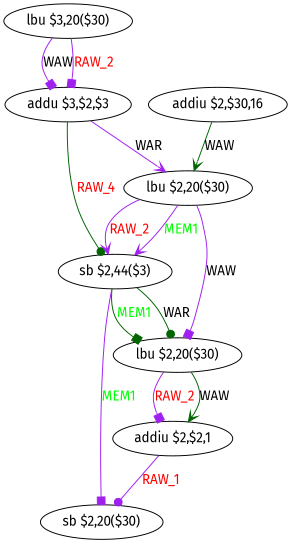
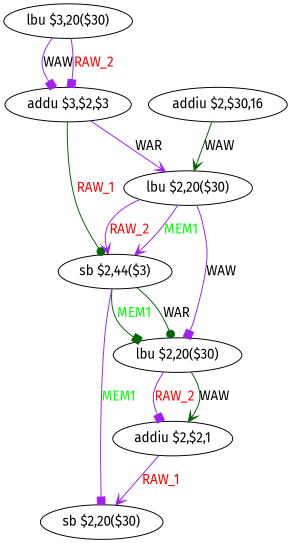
  digraph {
    fontname="Fira Sans"
    node [fontname="Fira Sans" shape=ellipse]
    edge [arrowhead=box color=purple fontname="Fira Sans"]
    n1 [label="lbu $3,20($30)"]
    n2 [label="addu $3,$2,$3"]
    n3 [label="lbu $2,20($30)"]
    n4 [label="sb $2,44($3)"]
    n5 [label="lbu $2,20($30)"]
    n6 [label="sb $2,20($30)"]
    n7 [label="addiu $2,$2,1"]
    n8 [label="addiu $2,$30,16"]
    n1 -> n2 [label=WAW]
    n1 -> n2 [fontcolor=red label=RAW_2]
    n2 -> n3 [arrowhead=vee label=WAR]
-   n2 -> n4 [arrowhead=dot color=darkgreen fontcolor=red label=RAW_4]
+   n2 -> n4 [arrowhead=dot color=darkgreen fontcolor=red label=RAW_1]
    n3 -> n4 [arrowhead=vee fontcolor=green label=MEM1]
    n3 -> n4 [arrowhead=vee fontcolor=red label=RAW_2]
    n3 -> n5 [label=WAW]
    n4 -> n5 [arrowhead=dot color=darkgreen label=WAR]
    n4 -> n5 [color=darkgreen fontcolor=green label=MEM1]
    n4 -> n6 [fontcolor=green label=MEM1]
    n5 -> n7 [arrowhead=vee color=darkgreen label=WAW]
    n5 -> n7 [fontcolor=red label=RAW_2]
-   n7 -> n6 [arrowhead=dot fontcolor=red label=RAW_1]
+   n7 -> n6 [arrowhead=vee fontcolor=red label=RAW_1]
    n8 -> n3 [arrowhead=vee color=darkgreen label=WAW]
  }
